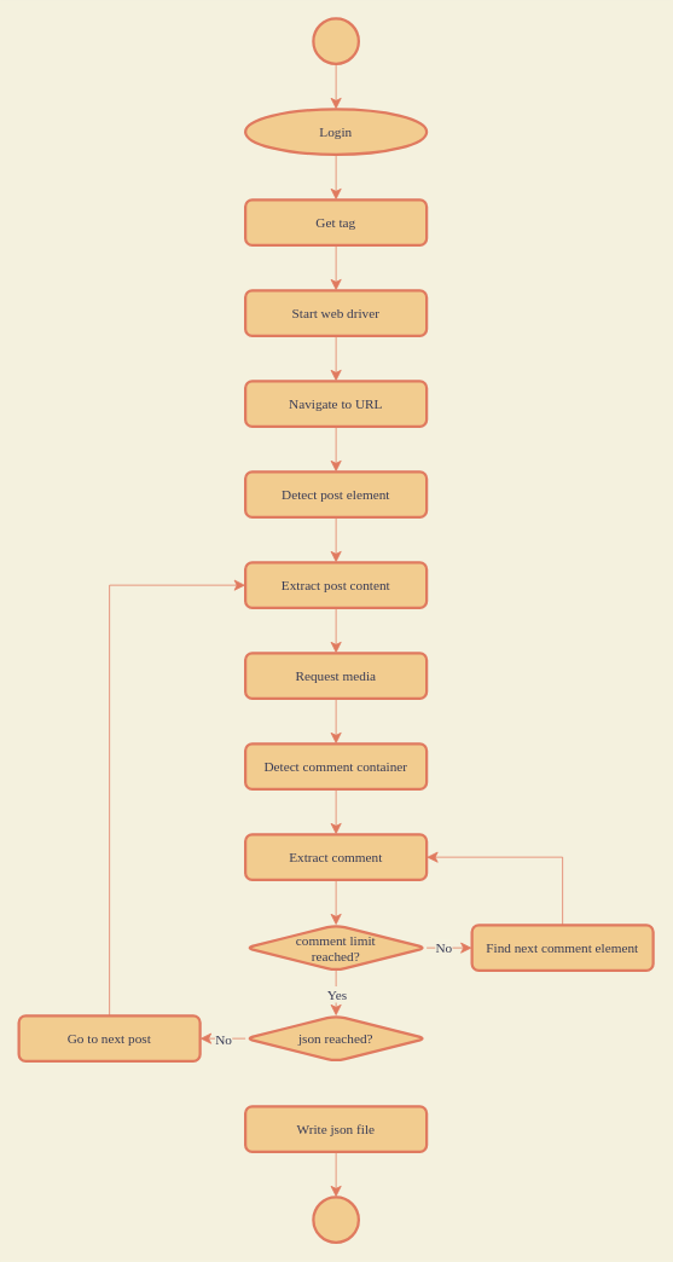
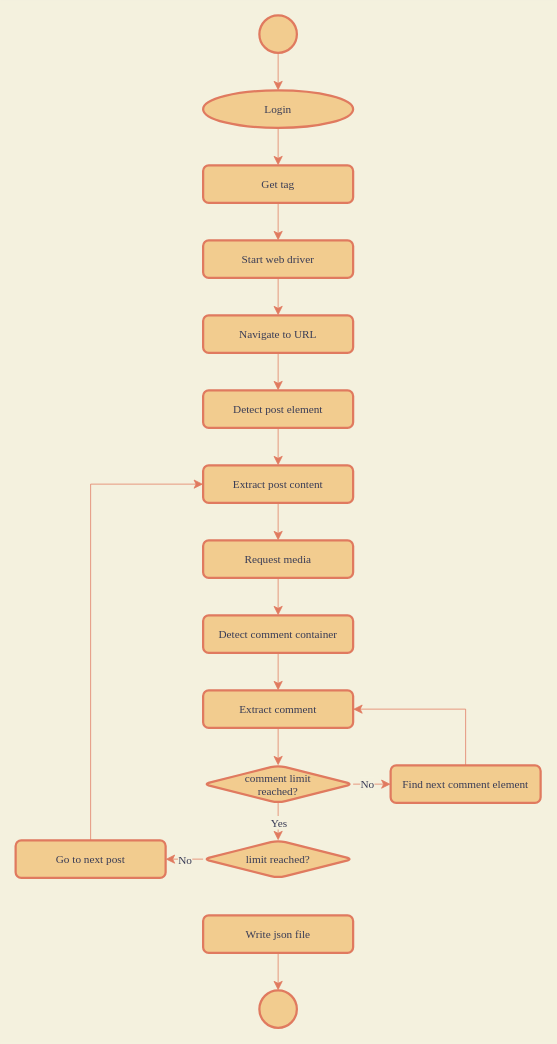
  <mxCell id="0" />
  <mxCell id="1" parent="0" />
  <mxCell id="2" value="" style="edgeStyle=orthogonalEdgeStyle;rounded=0;orthogonalLoop=1;jettySize=auto;html=1;labelBackgroundColor=#F4F1DE;fontFamily=DM sans;fontSize=15;fontColor=#393C56;startSize=10;endSize=10;strokeColor=#E07A5F;" edge="1" parent="1" source="3" target="34"><mxGeometry relative="1" as="geometry" /></mxCell>
  <mxCell id="3" value="" style="ellipse;whiteSpace=wrap;html=1;aspect=fixed;fillColor=#F2CC8F;strokeColor=#E07A5F;strokeWidth=3;fontColor=#393C56;" parent="1" vertex="1"><mxGeometry x="345" y="20" width="50" height="50" as="geometry" /></mxCell>
  <mxCell id="4" value="" style="edgeStyle=orthogonalEdgeStyle;rounded=0;orthogonalLoop=1;jettySize=auto;html=1;labelBackgroundColor=#F4F1DE;fontFamily=DM sans;fontSize=24;fontColor=#393C56;startSize=10;endSize=10;strokeColor=#E07A5F;" parent="1" source="5" target="11" edge="1"><mxGeometry relative="1" as="geometry" /></mxCell>
  <mxCell id="5" value="Get tag" style="rounded=1;whiteSpace=wrap;html=1;fontSize=15;fontFamily=DM sans;fillColor=#F2CC8F;strokeColor=#E07A5F;strokeWidth=3;fontColor=#393C56;" parent="1" vertex="1"><mxGeometry x="270" y="220" width="200" height="50" as="geometry" /></mxCell>
  <mxCell id="6" value="" style="edgeStyle=orthogonalEdgeStyle;rounded=0;orthogonalLoop=1;jettySize=auto;html=1;labelBackgroundColor=#F4F1DE;fontFamily=DM sans;fontSize=15;fontColor=#393C56;startSize=10;endSize=10;strokeColor=#E07A5F;" parent="1" source="8" target="30" edge="1"><mxGeometry relative="1" as="geometry"><Array as="points"><mxPoint x="245" y="1145" /><mxPoint x="245" y="1145" /></Array></mxGeometry></mxCell>
  <mxCell id="7" value="No" style="edgeLabel;html=1;align=center;verticalAlign=middle;resizable=0;points=[];fontSize=15;fontFamily=DM sans;fontColor=#393C56;labelBackgroundColor=#F4F1DE;" parent="6" vertex="1" connectable="0"><mxGeometry x="0.271" y="-1" relative="1" as="geometry"><mxPoint x="7" y="1" as="offset" /></mxGeometry></mxCell>
- <mxCell id="8" value="json reached?" style="rhombus;whiteSpace=wrap;html=1;rounded=1;fontFamily=DM sans;fontSize=15;fontColor=#393C56;align=center;fillColor=#F2CC8F;strokeColor=#E07A5F;strokeWidth=3;" parent="1" vertex="1"><mxGeometry x="270" y="1120" width="200" height="50" as="geometry" /></mxCell>
+ <mxCell id="8" value="limit reached?" style="rhombus;whiteSpace=wrap;html=1;rounded=1;fontFamily=DM sans;fontSize=15;fontColor=#393C56;align=center;fillColor=#F2CC8F;strokeColor=#E07A5F;strokeWidth=3;" parent="1" vertex="1"><mxGeometry x="270" y="1120" width="200" height="50" as="geometry" /></mxCell>
  <mxCell id="9" value="" style="ellipse;whiteSpace=wrap;html=1;aspect=fixed;fillColor=#F2CC8F;strokeColor=#E07A5F;strokeWidth=3;fontColor=#393C56;" parent="1" vertex="1"><mxGeometry x="345" y="1320" width="50" height="50" as="geometry" /></mxCell>
  <mxCell id="10" value="" style="edgeStyle=orthogonalEdgeStyle;rounded=0;orthogonalLoop=1;jettySize=auto;html=1;labelBackgroundColor=#F4F1DE;fontFamily=DM sans;fontSize=24;fontColor=#393C56;startSize=10;endSize=10;strokeColor=#E07A5F;" parent="1" source="11" target="13" edge="1"><mxGeometry relative="1" as="geometry" /></mxCell>
  <mxCell id="11" value="Start web driver" style="rounded=1;whiteSpace=wrap;html=1;fontSize=15;fontFamily=DM sans;fillColor=#F2CC8F;strokeColor=#E07A5F;strokeWidth=3;fontColor=#393C56;" parent="1" vertex="1"><mxGeometry x="270" y="320" width="200" height="50" as="geometry" /></mxCell>
  <mxCell id="12" value="" style="edgeStyle=orthogonalEdgeStyle;rounded=0;orthogonalLoop=1;jettySize=auto;html=1;labelBackgroundColor=#F4F1DE;fontFamily=DM sans;fontSize=24;fontColor=#393C56;startSize=10;endSize=10;strokeColor=#E07A5F;" parent="1" source="13" target="15" edge="1"><mxGeometry relative="1" as="geometry" /></mxCell>
  <mxCell id="13" value="Navigate to URL" style="rounded=1;whiteSpace=wrap;html=1;fontSize=15;fontFamily=DM sans;fillColor=#F2CC8F;strokeColor=#E07A5F;strokeWidth=3;fontColor=#393C56;" parent="1" vertex="1"><mxGeometry x="270" y="420" width="200" height="50" as="geometry" /></mxCell>
  <mxCell id="14" value="" style="edgeStyle=orthogonalEdgeStyle;rounded=0;orthogonalLoop=1;jettySize=auto;html=1;labelBackgroundColor=#F4F1DE;fontFamily=DM sans;fontSize=24;fontColor=#393C56;startSize=10;endSize=10;strokeColor=#E07A5F;" parent="1" source="15" target="17" edge="1"><mxGeometry relative="1" as="geometry" /></mxCell>
  <mxCell id="15" value="Detect post element" style="rounded=1;whiteSpace=wrap;html=1;fontSize=15;fontFamily=DM sans;fillColor=#F2CC8F;strokeColor=#E07A5F;strokeWidth=3;fontColor=#393C56;" parent="1" vertex="1"><mxGeometry x="270" y="520" width="200" height="50" as="geometry" /></mxCell>
  <mxCell id="16" value="" style="edgeStyle=orthogonalEdgeStyle;rounded=0;orthogonalLoop=1;jettySize=auto;html=1;labelBackgroundColor=#F4F1DE;fontFamily=DM sans;fontSize=15;fontColor=#393C56;startSize=10;endSize=10;strokeColor=#E07A5F;" edge="1" parent="1" source="17" target="36"><mxGeometry relative="1" as="geometry" /></mxCell>
  <mxCell id="17" value="Extract post content" style="rounded=1;whiteSpace=wrap;html=1;fontSize=15;fontFamily=DM sans;fillColor=#F2CC8F;strokeColor=#E07A5F;strokeWidth=3;fontColor=#393C56;" parent="1" vertex="1"><mxGeometry x="270" y="620" width="200" height="50" as="geometry" /></mxCell>
  <mxCell id="18" value="" style="edgeStyle=orthogonalEdgeStyle;rounded=0;orthogonalLoop=1;jettySize=auto;html=1;labelBackgroundColor=#F4F1DE;fontFamily=DM sans;fontSize=24;fontColor=#393C56;startSize=10;endSize=10;strokeColor=#E07A5F;" parent="1" source="19" target="21" edge="1"><mxGeometry relative="1" as="geometry" /></mxCell>
  <mxCell id="19" value="Detect comment container" style="rounded=1;whiteSpace=wrap;html=1;fontSize=15;fontFamily=DM sans;fillColor=#F2CC8F;strokeColor=#E07A5F;strokeWidth=3;fontColor=#393C56;" parent="1" vertex="1"><mxGeometry x="270" y="820" width="200" height="50" as="geometry" /></mxCell>
  <mxCell id="20" value="" style="edgeStyle=orthogonalEdgeStyle;rounded=0;orthogonalLoop=1;jettySize=auto;html=1;labelBackgroundColor=#F4F1DE;fontFamily=DM sans;fontSize=24;fontColor=#393C56;startSize=10;endSize=10;strokeColor=#E07A5F;" parent="1" source="21" target="26" edge="1"><mxGeometry relative="1" as="geometry" /></mxCell>
  <mxCell id="21" value="Extract comment" style="rounded=1;whiteSpace=wrap;html=1;fontSize=15;fontFamily=DM sans;fillColor=#F2CC8F;strokeColor=#E07A5F;strokeWidth=3;fontColor=#393C56;" parent="1" vertex="1"><mxGeometry x="270" y="920" width="200" height="50" as="geometry" /></mxCell>
  <mxCell id="22" value="" style="edgeStyle=orthogonalEdgeStyle;rounded=0;orthogonalLoop=1;jettySize=auto;html=1;labelBackgroundColor=#F4F1DE;fontFamily=DM sans;fontSize=24;fontColor=#393C56;startSize=10;endSize=10;strokeColor=#E07A5F;" parent="1" source="26" target="28" edge="1"><mxGeometry relative="1" as="geometry" /></mxCell>
  <mxCell id="23" value="No" style="edgeLabel;html=1;align=center;verticalAlign=middle;resizable=0;points=[];fontSize=15;fontFamily=DM sans;fontColor=#393C56;labelBackgroundColor=#F4F1DE;" parent="22" vertex="1" connectable="0"><mxGeometry x="-0.291" y="1" relative="1" as="geometry"><mxPoint as="offset" /></mxGeometry></mxCell>
  <mxCell id="24" value="" style="edgeStyle=orthogonalEdgeStyle;rounded=0;orthogonalLoop=1;jettySize=auto;html=1;labelBackgroundColor=#F4F1DE;fontFamily=DM sans;fontSize=15;fontColor=#393C56;startSize=10;endSize=10;strokeColor=#E07A5F;" parent="1" source="26" target="8" edge="1"><mxGeometry relative="1" as="geometry" /></mxCell>
  <mxCell id="25" value="Yes" style="edgeLabel;html=1;align=center;verticalAlign=middle;resizable=0;points=[];fontSize=15;fontFamily=DM sans;fontColor=#393C56;labelBackgroundColor=#F4F1DE;" vertex="1" connectable="0" parent="24"><mxGeometry x="-0.688" relative="1" as="geometry"><mxPoint y="17" as="offset" /></mxGeometry></mxCell>
  <mxCell id="26" value="comment limit &lt;br&gt;reached?" style="rhombus;whiteSpace=wrap;html=1;rounded=1;fontFamily=DM sans;fontSize=15;fontColor=#393C56;align=center;fillColor=#F2CC8F;strokeColor=#E07A5F;strokeWidth=3;" parent="1" vertex="1"><mxGeometry x="270" y="1020" width="200" height="50" as="geometry" /></mxCell>
  <mxCell id="27" style="edgeStyle=orthogonalEdgeStyle;rounded=0;orthogonalLoop=1;jettySize=auto;html=1;entryX=1;entryY=0.5;entryDx=0;entryDy=0;labelBackgroundColor=#F4F1DE;fontFamily=DM sans;fontSize=15;fontColor=#393C56;startSize=10;endSize=10;strokeColor=#E07A5F;" parent="1" source="28" target="21" edge="1"><mxGeometry relative="1" as="geometry"><Array as="points"><mxPoint x="620" y="945" /></Array></mxGeometry></mxCell>
  <mxCell id="28" value="Find next comment element" style="rounded=1;whiteSpace=wrap;html=1;fontSize=15;fontFamily=DM sans;fillColor=#F2CC8F;strokeColor=#E07A5F;strokeWidth=3;fontColor=#393C56;" parent="1" vertex="1"><mxGeometry x="520" y="1020" width="200" height="50" as="geometry" /></mxCell>
  <mxCell id="29" style="edgeStyle=orthogonalEdgeStyle;rounded=0;orthogonalLoop=1;jettySize=auto;html=1;entryX=0;entryY=0.5;entryDx=0;entryDy=0;labelBackgroundColor=#F4F1DE;fontFamily=DM sans;fontSize=15;fontColor=#393C56;startSize=10;endSize=10;strokeColor=#E07A5F;exitX=0.5;exitY=0;exitDx=0;exitDy=0;" parent="1" source="30" target="17" edge="1"><mxGeometry relative="1" as="geometry"><Array as="points"><mxPoint x="120" y="645" /></Array></mxGeometry></mxCell>
  <mxCell id="30" value="Go to next post" style="rounded=1;whiteSpace=wrap;html=1;fontSize=15;fontFamily=DM sans;fillColor=#F2CC8F;strokeColor=#E07A5F;strokeWidth=3;fontColor=#393C56;" parent="1" vertex="1"><mxGeometry x="20" y="1120" width="200" height="50" as="geometry" /></mxCell>
  <mxCell id="31" value="" style="edgeStyle=orthogonalEdgeStyle;rounded=0;orthogonalLoop=1;jettySize=auto;html=1;labelBackgroundColor=#F4F1DE;fontFamily=DM sans;fontSize=15;fontColor=#393C56;startSize=10;endSize=10;strokeColor=#E07A5F;" parent="1" source="32" target="9" edge="1"><mxGeometry relative="1" as="geometry" /></mxCell>
  <mxCell id="32" value="Write json file" style="rounded=1;whiteSpace=wrap;html=1;fontSize=15;fontFamily=DM sans;fillColor=#F2CC8F;strokeColor=#E07A5F;strokeWidth=3;fontColor=#393C56;" parent="1" vertex="1"><mxGeometry x="270" y="1220" width="200" height="50" as="geometry" /></mxCell>
  <mxCell id="33" value="" style="edgeStyle=orthogonalEdgeStyle;rounded=0;orthogonalLoop=1;jettySize=auto;html=1;labelBackgroundColor=#F4F1DE;fontFamily=DM sans;fontSize=15;fontColor=#393C56;startSize=10;endSize=10;strokeColor=#E07A5F;" edge="1" parent="1" source="34" target="5"><mxGeometry relative="1" as="geometry" /></mxCell>
  <mxCell id="34" value="Login" style="ellipse;whiteSpace=wrap;html=1;fontSize=15;fontFamily=DM sans;fillColor=#F2CC8F;strokeColor=#E07A5F;strokeWidth=3;fontColor=#393C56;" vertex="1" parent="1"><mxGeometry x="270" y="120" width="200" height="50" as="geometry" /></mxCell>
  <mxCell id="35" value="" style="edgeStyle=orthogonalEdgeStyle;rounded=0;orthogonalLoop=1;jettySize=auto;html=1;labelBackgroundColor=#F4F1DE;fontFamily=DM sans;fontSize=15;fontColor=#393C56;startSize=10;endSize=10;strokeColor=#E07A5F;" edge="1" parent="1" source="36" target="19"><mxGeometry relative="1" as="geometry" /></mxCell>
  <mxCell id="36" value="Request media" style="rounded=1;whiteSpace=wrap;html=1;fontSize=15;fontFamily=DM sans;fillColor=#F2CC8F;strokeColor=#E07A5F;strokeWidth=3;fontColor=#393C56;" vertex="1" parent="1"><mxGeometry x="270" y="720" width="200" height="50" as="geometry" /></mxCell>
